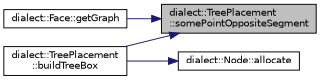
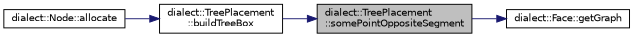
  digraph {
    rankdir=LR
    node [color=black fillcolor=white fontname=Helvetica fontsize=10 shape=record style=filled]
    edge [color=midnightblue fontname=Helvetica fontsize=10 labelfontname=Helvetica labelfontsize=10 style=solid]
    n1 [fillcolor=grey75 fontcolor=black height=0.2 label="dialect::TreePlacement\l::somePointOppositeSegment" width=0.4]
    n2 [height=0.2 label="dialect::Face::getGraph" width=0.4]
    n3 [height=0.2 label="dialect::TreePlacement\l::buildTreeBox" width=0.4]
    n4 [height=0.2 label="dialect::Node::allocate" width=0.4]
-   n2 -> n1
+   n1 -> n2
    n3 -> n1
-   n3 -> n4
+   n4 -> n3
  }
